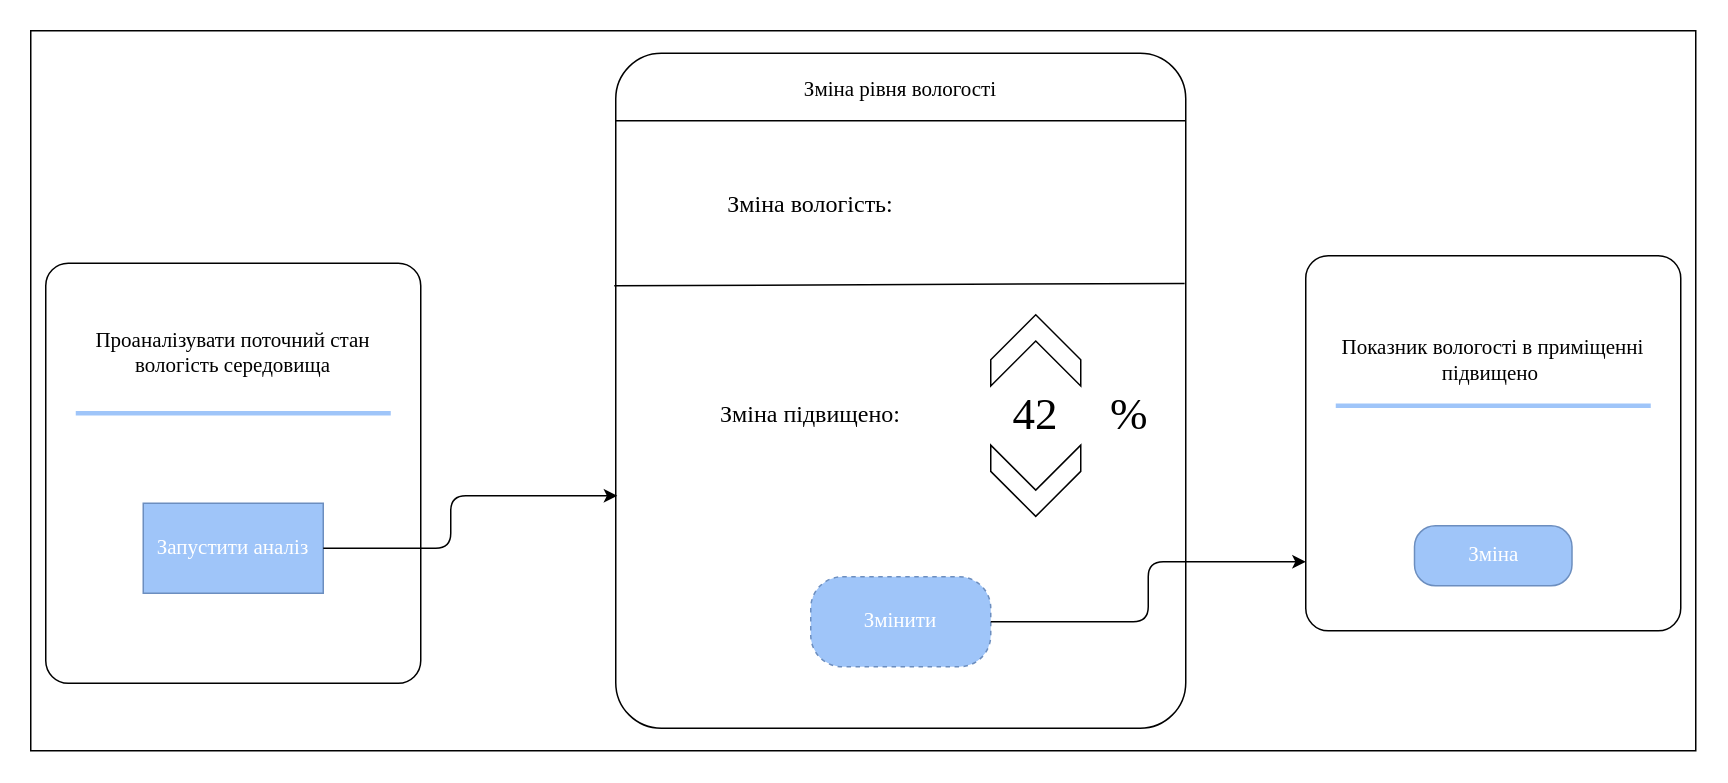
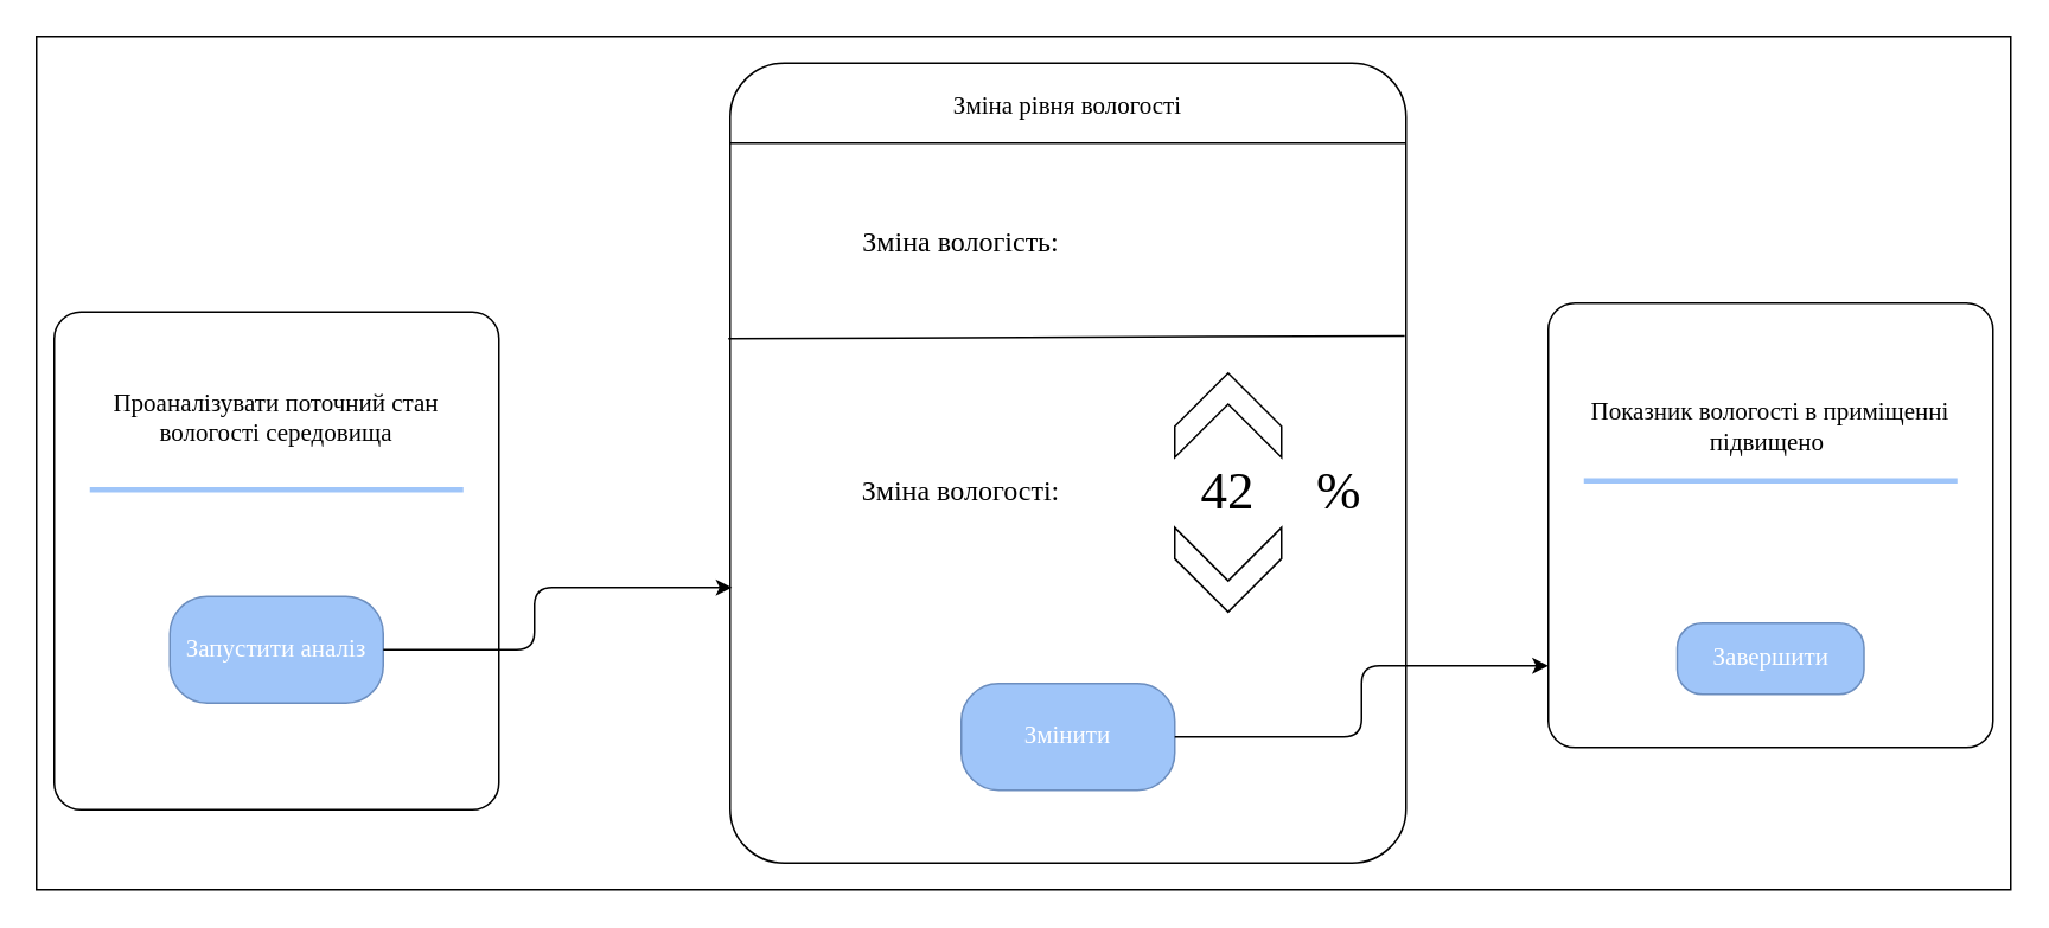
  <mxCell id="0" />
  <mxCell id="1" parent="0" />
  <mxCell id="2" value="" style="rounded=0;whiteSpace=wrap;html=1;" parent="1" vertex="1"><mxGeometry x="20" y="20" width="1110" height="480" as="geometry" /></mxCell>
  <mxCell id="3" value="" style="rounded=1;whiteSpace=wrap;html=1;arcSize=6;" parent="1" vertex="1"><mxGeometry x="30" y="175" width="250" height="280" as="geometry" /></mxCell>
- <mxCell id="4" value="Проаналізувати поточний стан вологість середовища" style="text;html=1;strokeColor=none;fillColor=none;align=center;verticalAlign=middle;whiteSpace=wrap;rounded=0;fontFamily=Verdana;fontSize=14;" parent="1" vertex="1"><mxGeometry x="50" y="195" width="210" height="80" as="geometry" /></mxCell>
- <mxCell id="5" value="Запустити аналіз" style="whiteSpace=wrap;html=1;fontFamily=Verdana;fontSize=14;fillColor=#9FC5F9;strokeColor=#6c8ebf;fontColor=#ffffff;arcSize=35;rounded=0;" parent="1" vertex="1"><mxGeometry x="95" y="335" width="120" height="60" as="geometry" /></mxCell>
+ <mxCell id="4" value="Проаналізувати поточний стан вологості середовища" style="text;html=1;strokeColor=none;fillColor=none;align=center;verticalAlign=middle;whiteSpace=wrap;rounded=0;fontFamily=Verdana;fontSize=14;" parent="1" vertex="1"><mxGeometry x="50" y="195" width="210" height="80" as="geometry" /></mxCell>
+ <mxCell id="5" value="Запустити аналіз" style="rounded=1;whiteSpace=wrap;html=1;fontFamily=Verdana;fontSize=14;fillColor=#9FC5F9;strokeColor=#6c8ebf;fontColor=#ffffff;arcSize=35;" parent="1" vertex="1"><mxGeometry x="95" y="335" width="120" height="60" as="geometry" /></mxCell>
  <mxCell id="6" value="" style="endArrow=none;html=1;rounded=0;exitX=0;exitY=1;exitDx=0;exitDy=0;entryX=1;entryY=1;entryDx=0;entryDy=0;strokeColor=#9FC5F9;strokeWidth=3;" parent="1" source="4" target="4" edge="1"><mxGeometry width="50" height="50" relative="1" as="geometry"><mxPoint x="460" y="435" as="sourcePoint" /><mxPoint x="510" y="385" as="targetPoint" /></mxGeometry></mxCell>
  <mxCell id="7" value="" style="rounded=1;whiteSpace=wrap;html=1;arcSize=8;" parent="1" vertex="1"><mxGeometry x="410" y="35" width="380" height="450" as="geometry" /></mxCell>
  <mxCell id="8" value="" style="endArrow=none;html=1;rounded=0;exitX=-0.002;exitY=0.08;exitDx=0;exitDy=0;exitPerimeter=0;" parent="1" edge="1"><mxGeometry width="50" height="50" relative="1" as="geometry"><mxPoint x="410" y="80" as="sourcePoint" /><mxPoint x="790" y="80" as="targetPoint" /></mxGeometry></mxCell>
  <mxCell id="9" value="Зміна рівня вологості" style="text;html=1;strokeColor=none;fillColor=none;align=center;verticalAlign=middle;whiteSpace=wrap;rounded=0;fontFamily=Verdana;fontSize=14;" parent="1" vertex="1"><mxGeometry x="520" y="40" width="160" height="40" as="geometry" /></mxCell>
  <mxCell id="10" value="Зміна вологість:" style="text;html=1;strokeColor=none;fillColor=none;align=center;verticalAlign=middle;whiteSpace=wrap;rounded=0;fontFamily=Verdana;fontSize=16;" parent="1" vertex="1"><mxGeometry x="450" y="115" width="180" height="40" as="geometry" /></mxCell>
  <mxCell id="11" value="" style="endArrow=none;html=1;rounded=0;entryX=0.998;entryY=0.341;entryDx=0;entryDy=0;entryPerimeter=0;" parent="1" target="7" edge="1"><mxGeometry width="50" height="50" relative="1" as="geometry"><mxPoint x="409" y="190" as="sourcePoint" /><mxPoint x="780" y="190" as="targetPoint" /></mxGeometry></mxCell>
- <mxCell id="12" value="Зміна підвищено:" style="text;html=1;strokeColor=none;fillColor=none;align=center;verticalAlign=middle;whiteSpace=wrap;rounded=0;fontFamily=Verdana;fontSize=16;" parent="1" vertex="1"><mxGeometry x="430" y="255" width="220" height="40" as="geometry" /></mxCell>
+ <mxCell id="12" value="Зміна вологості:" style="text;html=1;strokeColor=none;fillColor=none;align=center;verticalAlign=middle;whiteSpace=wrap;rounded=0;fontFamily=Verdana;fontSize=16;" parent="1" vertex="1"><mxGeometry x="430" y="255" width="220" height="40" as="geometry" /></mxCell>
  <mxCell id="13" value="42" style="text;html=1;strokeColor=none;fillColor=none;align=center;verticalAlign=middle;whiteSpace=wrap;rounded=0;fontFamily=Verdana;fontSize=30;" parent="1" vertex="1"><mxGeometry x="660" y="260" width="60" height="30" as="geometry" /></mxCell>
  <mxCell id="14" value="" style="html=1;shadow=0;dashed=0;align=center;verticalAlign=middle;shape=mxgraph.arrows2.arrow;dy=0;dx=30;notch=30;rotation=-90;" parent="1" vertex="1"><mxGeometry x="666.25" y="203.12" width="47.5" height="60" as="geometry" /></mxCell>
  <mxCell id="15" value="" style="html=1;shadow=0;dashed=0;align=center;verticalAlign=middle;shape=mxgraph.arrows2.arrow;dy=0;dx=30;notch=30;rotation=90;" parent="1" vertex="1"><mxGeometry x="666.25" y="290" width="47.5" height="60" as="geometry" /></mxCell>
  <mxCell id="16" value="%" style="text;html=1;strokeColor=none;fillColor=none;align=center;verticalAlign=middle;whiteSpace=wrap;rounded=0;fontFamily=Verdana;fontSize=30;" parent="1" vertex="1"><mxGeometry x="730" y="260" width="45" height="30" as="geometry" /></mxCell>
- <mxCell id="17" value="Змінити" style="rounded=1;whiteSpace=wrap;html=1;fontFamily=Verdana;fontSize=14;fillColor=#9FC5F9;strokeColor=#6c8ebf;fontColor=#ffffff;arcSize=35;dashed=1;" parent="1" vertex="1"><mxGeometry x="540" y="384" width="120" height="60" as="geometry" /></mxCell>
+ <mxCell id="17" value="Змінити" style="rounded=1;whiteSpace=wrap;html=1;fontFamily=Verdana;fontSize=14;fillColor=#9FC5F9;strokeColor=#6c8ebf;fontColor=#ffffff;arcSize=35;" parent="1" vertex="1"><mxGeometry x="540" y="384" width="120" height="60" as="geometry" /></mxCell>
  <mxCell id="18" style="edgeStyle=orthogonalEdgeStyle;rounded=1;orthogonalLoop=1;jettySize=auto;html=1;exitX=1;exitY=0.5;exitDx=0;exitDy=0;" parent="1" source="5" edge="1"><mxGeometry relative="1" as="geometry"><mxPoint x="411" y="330" as="targetPoint" /><Array as="points"><mxPoint x="300" y="365" /><mxPoint x="300" y="330" /><mxPoint x="411" y="330" /></Array></mxGeometry></mxCell>
  <mxCell id="19" value="" style="rounded=1;whiteSpace=wrap;html=1;arcSize=6;" parent="1" vertex="1"><mxGeometry x="870" y="170" width="250" height="250" as="geometry" /></mxCell>
  <mxCell id="20" value="Показник вологості в приміщенні підвищено&amp;nbsp;" style="text;html=1;strokeColor=none;fillColor=none;align=center;verticalAlign=middle;whiteSpace=wrap;rounded=0;fontFamily=Verdana;fontSize=14;" parent="1" vertex="1"><mxGeometry x="890" y="200" width="210" height="80" as="geometry" /></mxCell>
  <mxCell id="21" value="" style="endArrow=none;html=1;rounded=0;exitX=0;exitY=1;exitDx=0;exitDy=0;entryX=1;entryY=1;entryDx=0;entryDy=0;strokeColor=#9FC5F9;strokeWidth=3;" parent="1" edge="1"><mxGeometry width="50" height="50" relative="1" as="geometry"><mxPoint x="890" y="270" as="sourcePoint" /><mxPoint x="1100" y="270" as="targetPoint" /></mxGeometry></mxCell>
  <mxCell id="22" style="edgeStyle=orthogonalEdgeStyle;rounded=1;orthogonalLoop=1;jettySize=auto;html=1;entryX=0;entryY=0.816;entryDx=0;entryDy=0;entryPerimeter=0;" parent="1" source="17" target="19" edge="1"><mxGeometry relative="1" as="geometry"><Array as="points"><mxPoint x="765" y="414" /><mxPoint x="765" y="374" /></Array></mxGeometry></mxCell>
- <mxCell id="23" value="Зміна" style="rounded=1;whiteSpace=wrap;html=1;fontFamily=Verdana;fontSize=14;fillColor=#9FC5F9;strokeColor=#6c8ebf;fontColor=#ffffff;arcSize=35;" vertex="1" parent="1"><mxGeometry x="942.5" y="350" width="105" height="40" as="geometry" /></mxCell>
+ <mxCell id="23" value="Завершити" style="rounded=1;whiteSpace=wrap;html=1;fontFamily=Verdana;fontSize=14;fillColor=#9FC5F9;strokeColor=#6c8ebf;fontColor=#ffffff;arcSize=35;" vertex="1" parent="1"><mxGeometry x="942.5" y="350" width="105" height="40" as="geometry" /></mxCell>
